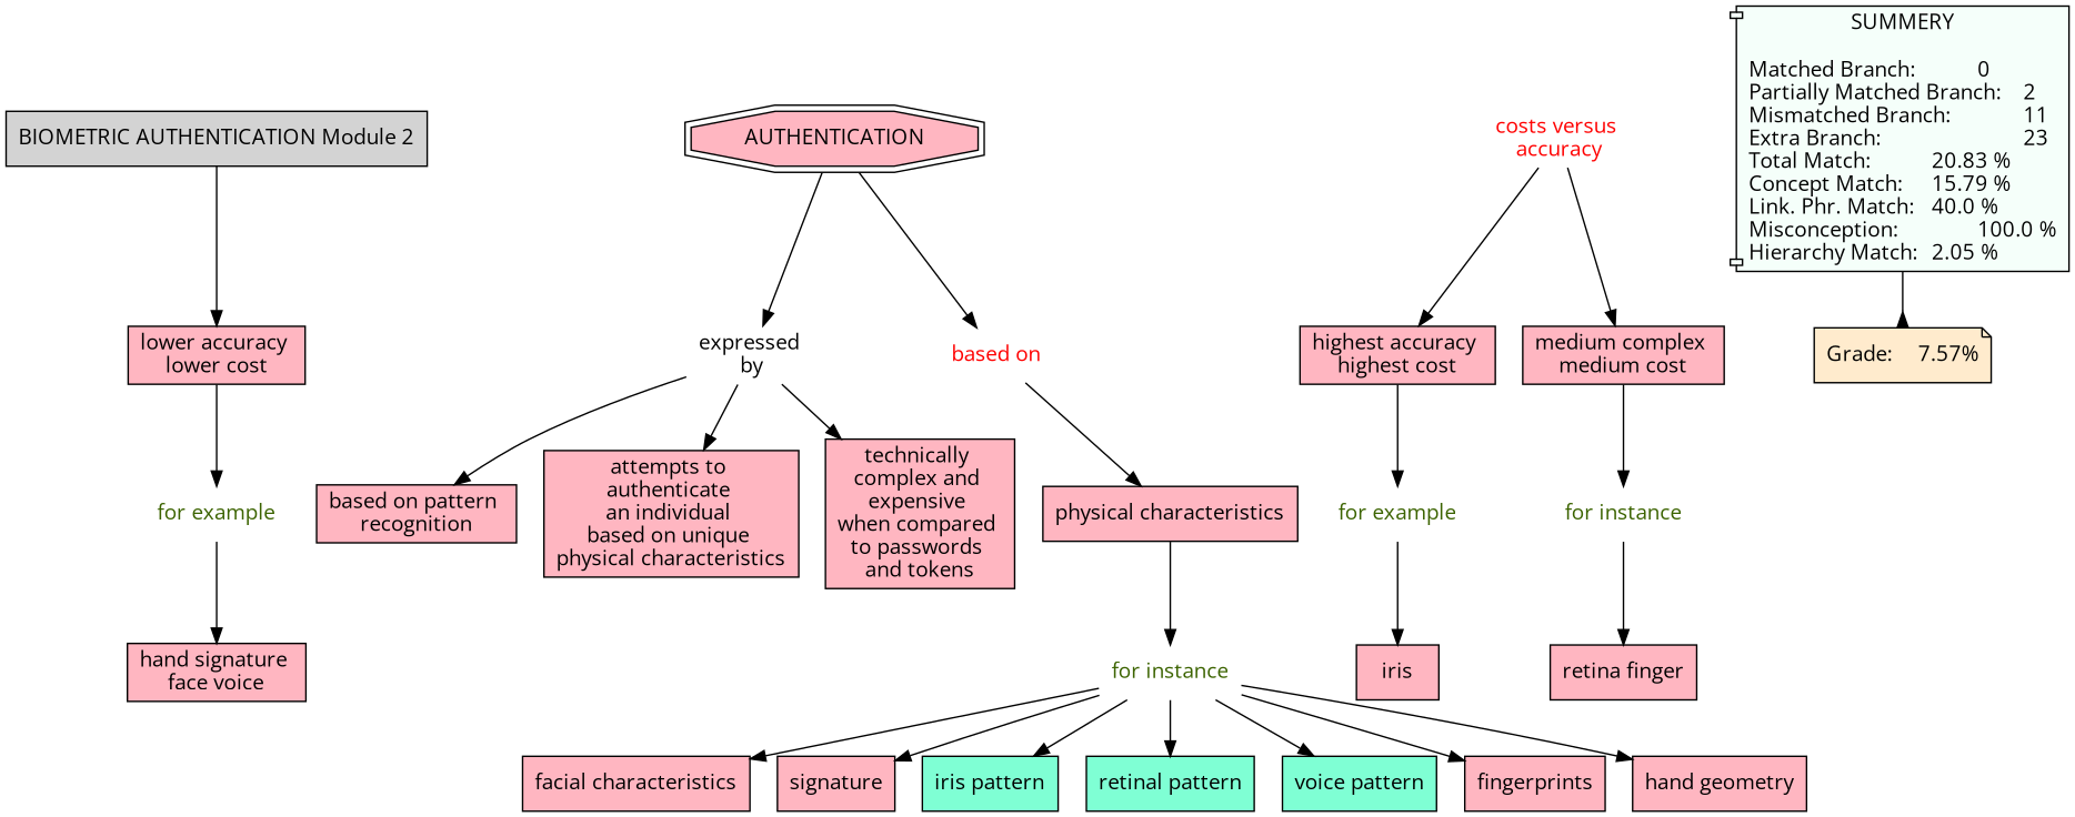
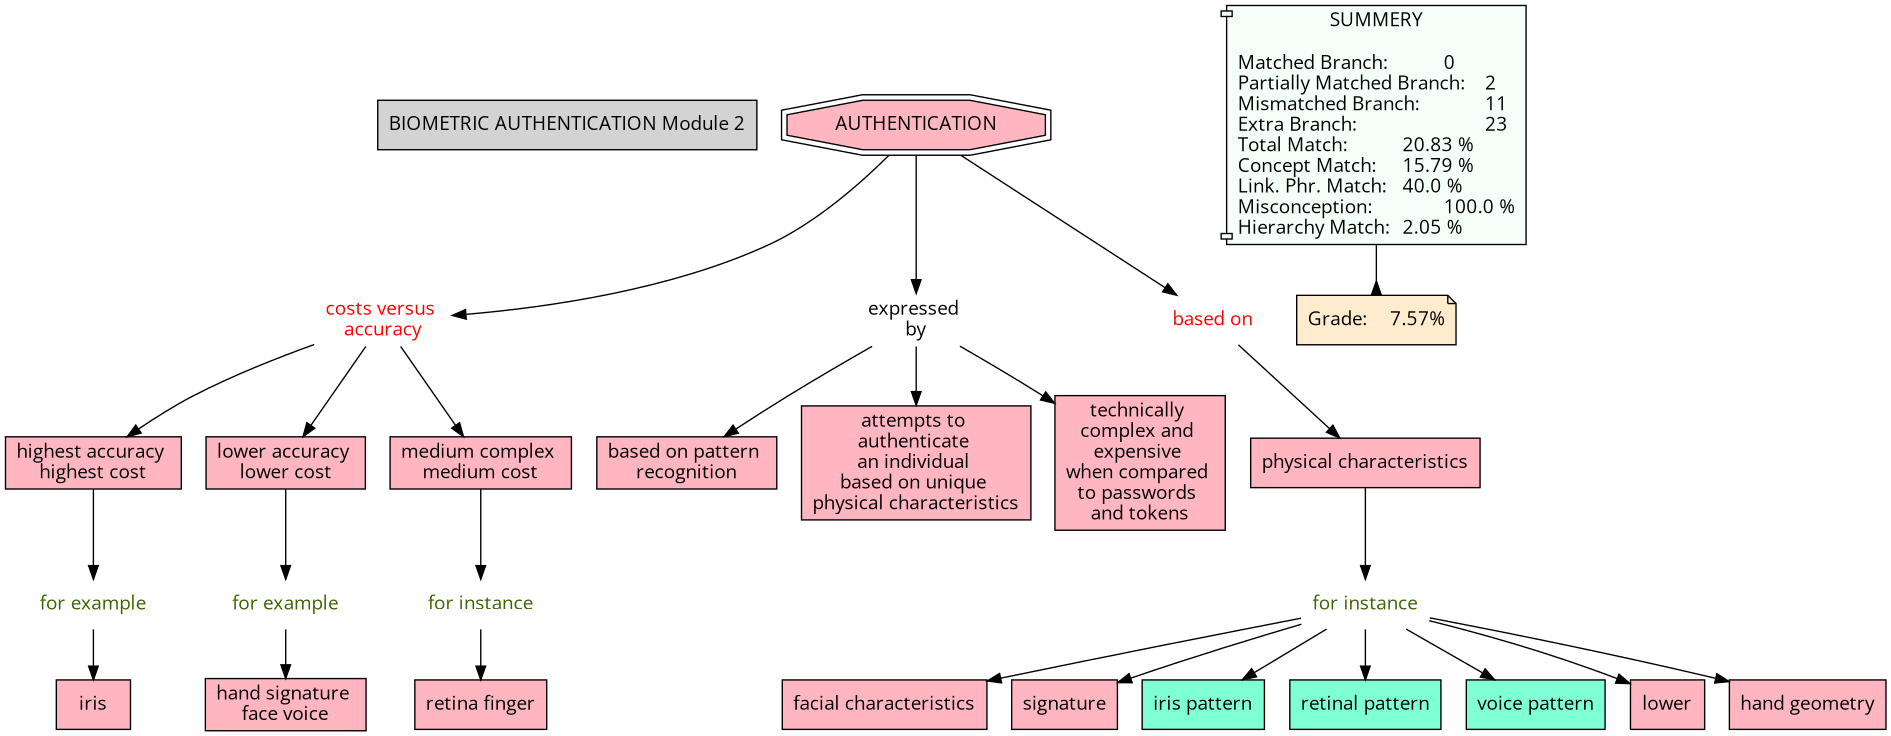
  digraph {
    fontname="Open Sans"
    node [Gsplines=true fontname="Open Sans" shape=rect style=filled fillcolor="#FFB6C1"]
    edge [constraint=true fontname="Open Sans"]
    n1 [label="BIOMETRIC AUTHENTICATION Module 2" fillcolor=""]
    n2 [fontcolor="#3B6300" label="for example\n" shape=none style="" fillcolor=""]
    n3 [label="hand signature \nface voice\n"]
    n4 [label="physical characteristics\n"]
    n5 [fontcolor="#3B6300" label="for instance\n" shape=none style="" fillcolor=""]
    n6 [label="facial characteristics\n"]
    n7 [label=signature]
    n8 [fillcolor=aquamarine label="iris pattern\n"]
    n9 [fillcolor=aquamarine label="retinal pattern\n"]
    n10 [fillcolor=aquamarine label="voice pattern\n"]
-   n11 [label=fingerprints]
+   n11 [label=lower]
    n12 [label="hand geometry\n"]
    n13 [fontcolor="#3B6300" label="for example\n" shape=none style="" fillcolor=""]
    n14 [label=iris]
    n15 [fontcolor=red label="costs versus \naccuracy" shape=none style="" fillcolor=""]
    n16 [label="highest accuracy \nhighest cost\n"]
    n17 [label="lower accuracy \nlower cost\n"]
    n18 [label="medium complex \nmedium cost\n"]
    n19 [fontcolor="#3B6300" label="for instance\n" shape=none style="" fillcolor=""]
    n20 [label=AUTHENTICATION shape=doubleoctagon]
    n21 [fontcolor=black label="expressed \nby" shape=none style="" fillcolor=""]
    n22 [fontcolor=red label="based on" shape=none style="" fillcolor=""]
    n23 [label="based on pattern \nrecognition"]
    n24 [label="attempts to \nauthenticate \nan individual \nbased on unique \nphysical characteristics\n"]
    n25 [label="technically \ncomplex and \nexpensive \nwhen compared \nto passwords \nand tokens\n"]
    n26 [label="retina finger\n"]
    n27 [fillcolor="#F5FFFA" label="SUMMERY\n\nMatched Branch:		0\lPartially Matched Branch:	2\lMismatched Branch:		11\lExtra Branch:			23\lTotal Match:		20.83 %\lConcept Match:	15.79 %\lLink. Phr. Match:	40.0 %\lMisconception:		100.0 %\lHierarchy Match:	2.05 %\l" shape=component]
    n28 [fillcolor="#FFEBCD" label="Grade:	7.57%" shape=note]
    n2 -> n3
    n4 -> n5
    n5 -> n6
    n5 -> n7
    n5 -> n8
    n5 -> n9
    n5 -> n10
    n5 -> n11
    n5 -> n12
    n13 -> n14
    n15 -> n16
-   n1 -> n17
+   n15 -> n17
    n15 -> n18
    n16 -> n13
    n17 -> n2
    n18 -> n19
    n19 -> n26
+   n20 -> n15
    n20 -> n21
    n20 -> n22
    n21 -> n23
    n21 -> n24
    n21 -> n25
    n22 -> n4
    n27 -> n28 [arrowhead=inv color=black]
  }
